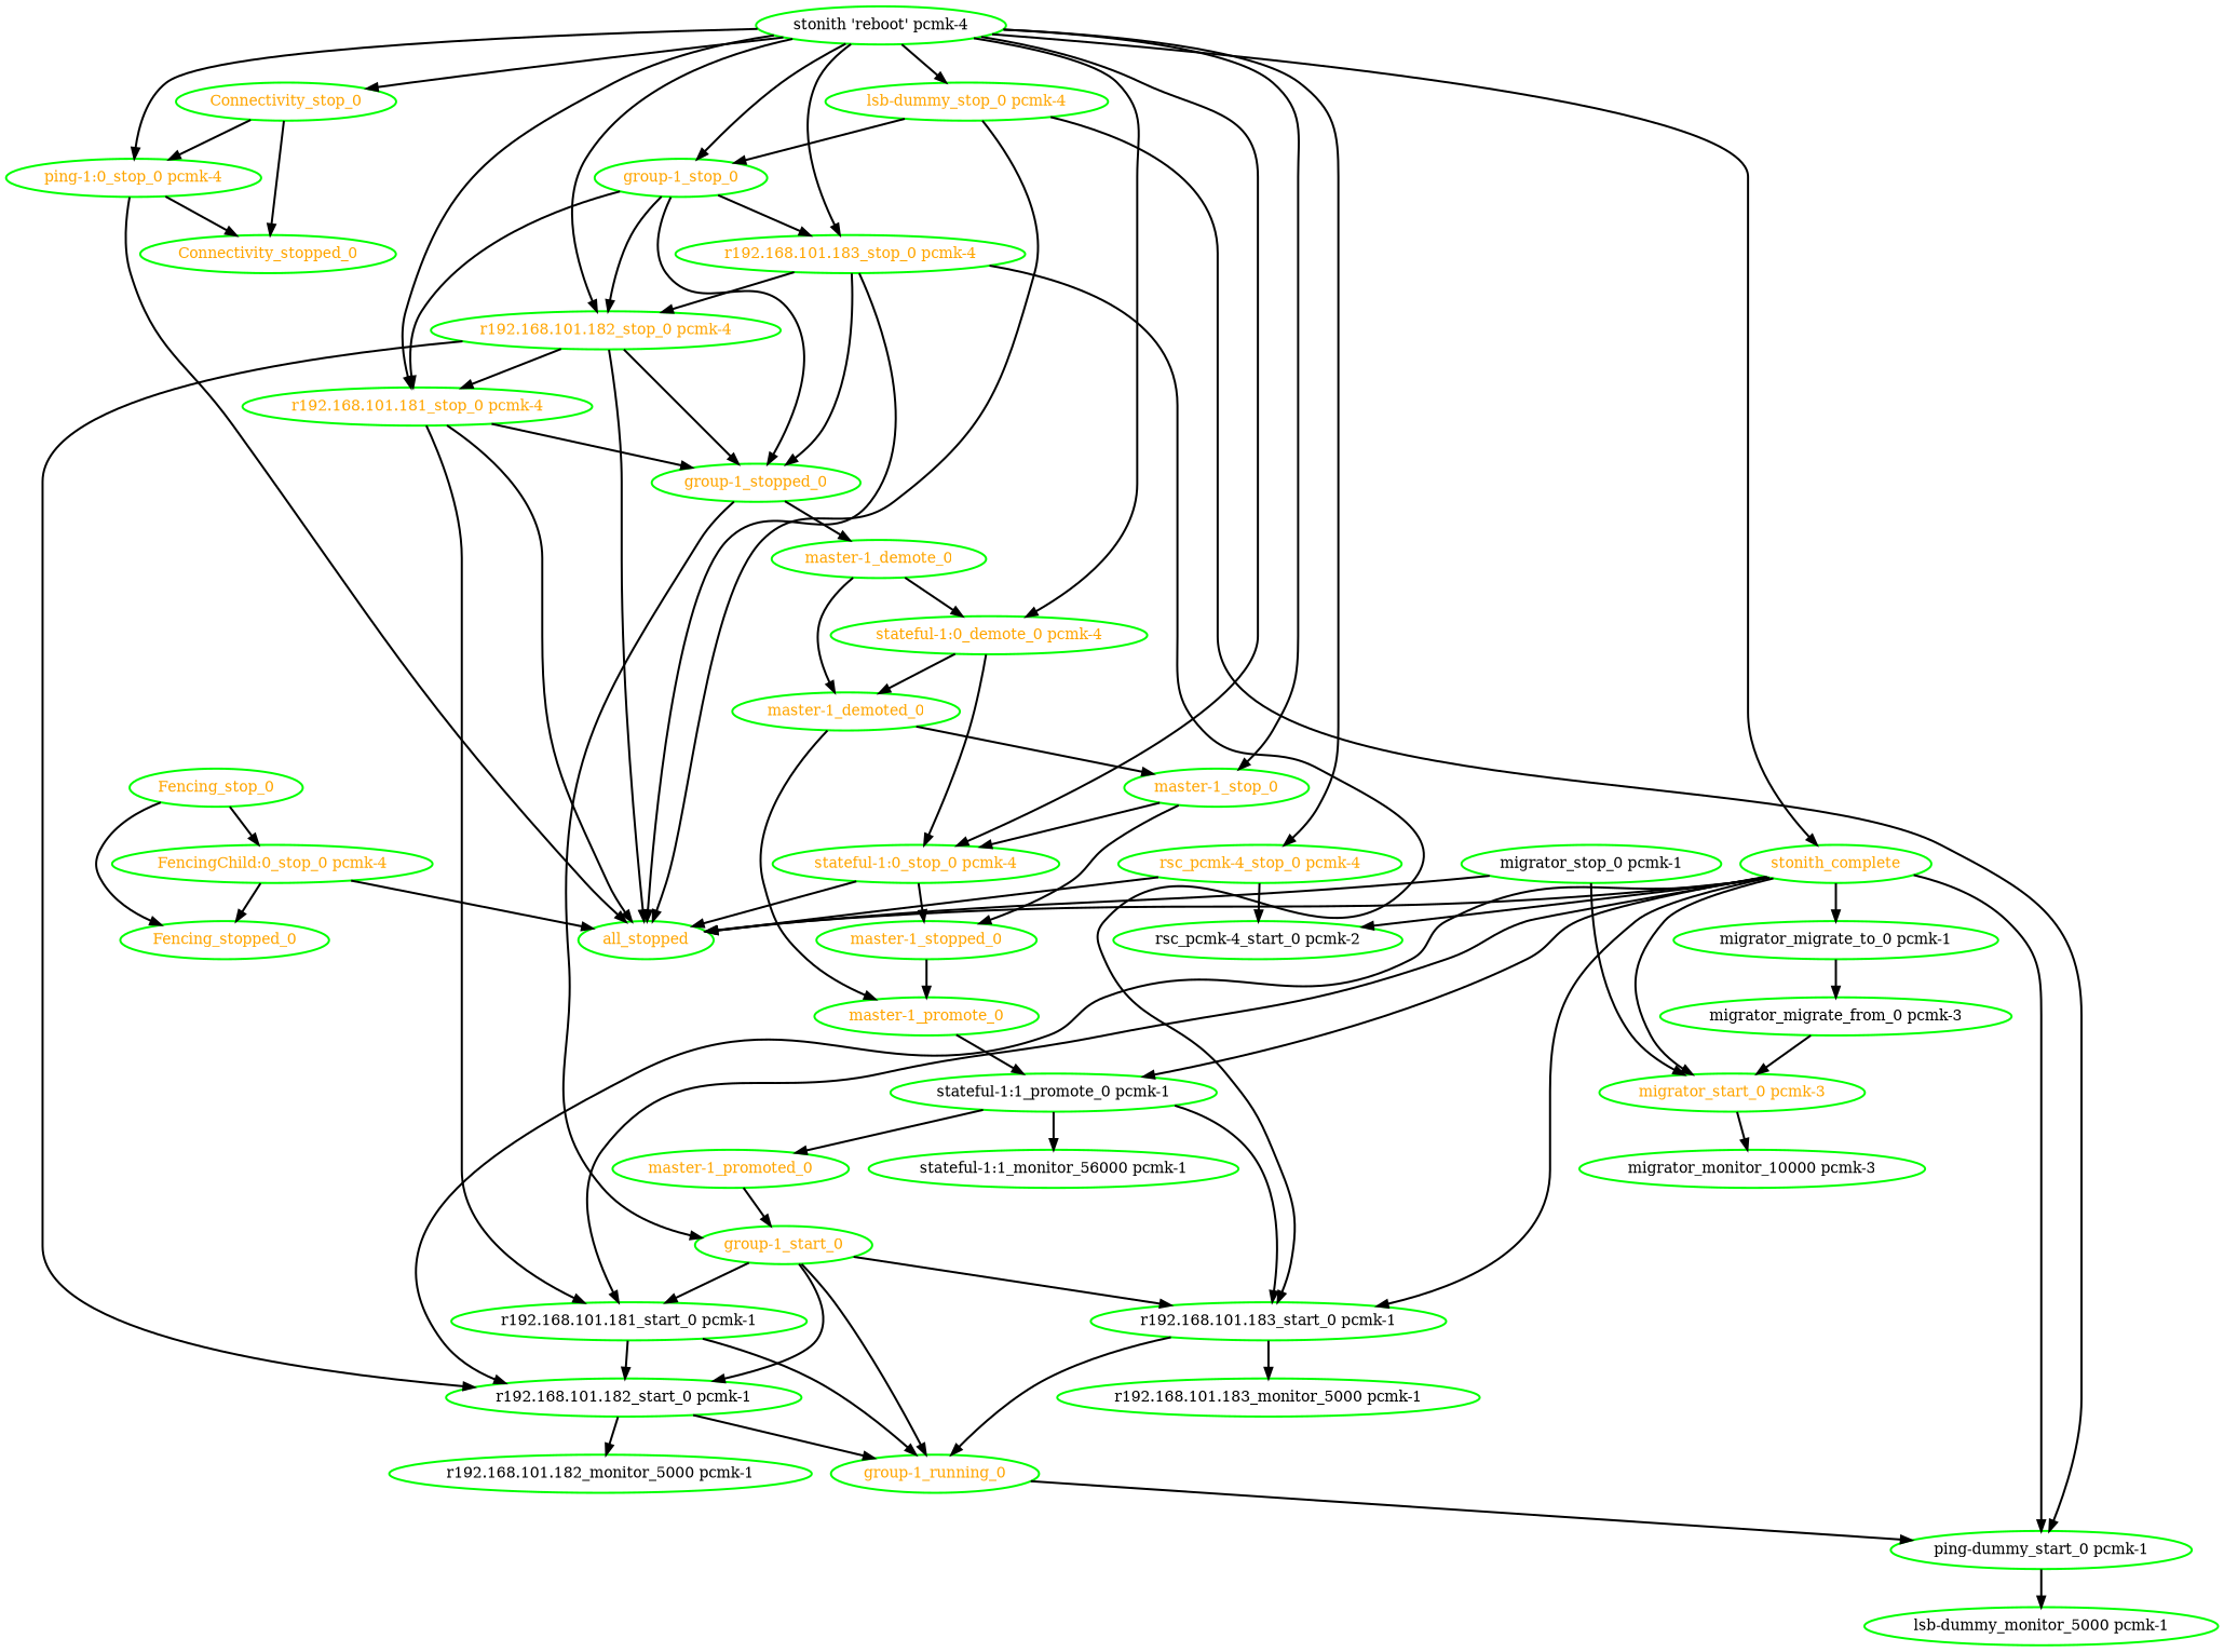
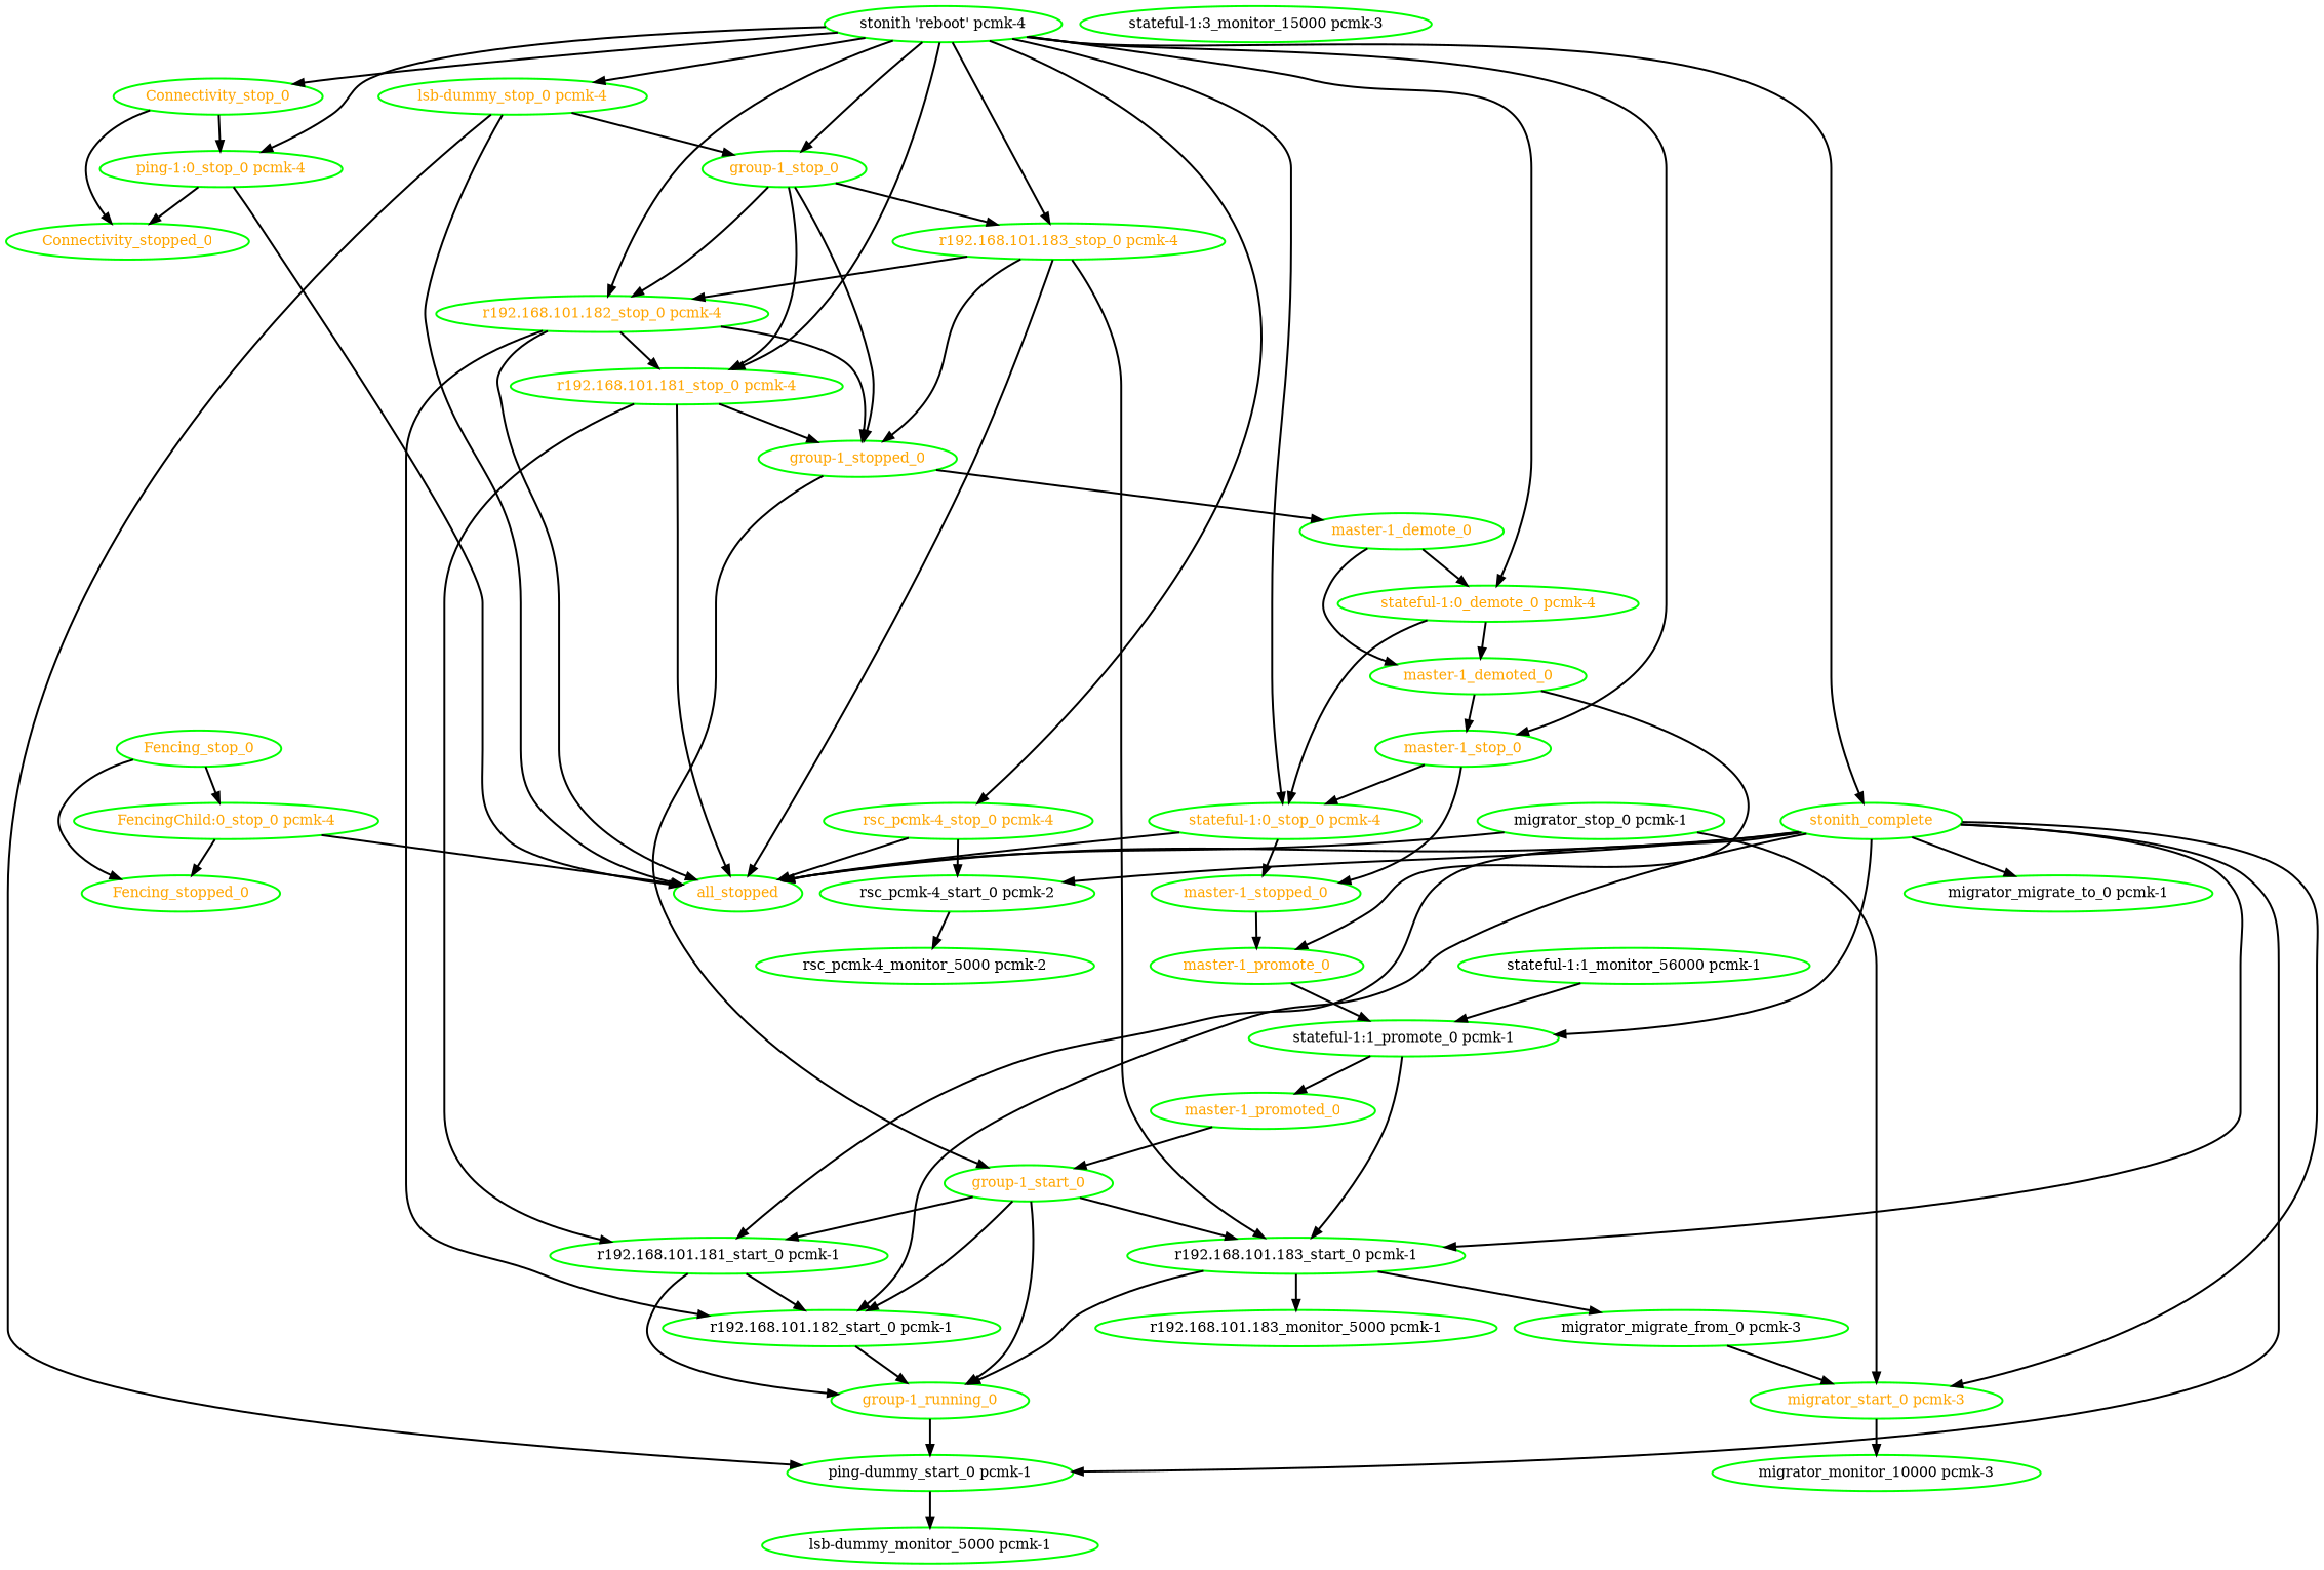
  digraph {
    node [color=green fontcolor=orange style=bold]
    edge [style=bold]
    Connectivity_stop_0
    Connectivity_stopped_0
    "ping-1:0_stop_0 pcmk-4"
    all_stopped
    "FencingChild:0_stop_0 pcmk-4"
    Fencing_stopped_0
    Fencing_stop_0
    n8 [fontcolor=black label="ping-dummy_start_0 pcmk-1"]
    "group-1_running_0"
    "lsb-dummy_monitor_5000 pcmk-1" [fontcolor=black]
    "group-1_start_0"
    "r192.168.101.181_start_0 pcmk-1" [fontcolor=black]
    "r192.168.101.182_start_0 pcmk-1" [fontcolor=black]
    "r192.168.101.183_start_0 pcmk-1" [fontcolor=black]
-   "r192.168.101.182_monitor_5000 pcmk-1" [fontcolor=black]
    "r192.168.101.183_monitor_5000 pcmk-1" [fontcolor=black]
    "group-1_stop_0"
    "group-1_stopped_0"
    "r192.168.101.181_stop_0 pcmk-4"
    "r192.168.101.182_stop_0 pcmk-4"
    "r192.168.101.183_stop_0 pcmk-4"
    "master-1_demote_0"
    "master-1_demoted_0"
    "stateful-1:0_demote_0 pcmk-4"
    "master-1_promote_0"
    "master-1_stop_0"
    "stateful-1:0_stop_0 pcmk-4"
    "lsb-dummy_stop_0 pcmk-4"
    "stateful-1:1_promote_0 pcmk-1" [fontcolor=black]
    "master-1_stopped_0"
    "master-1_promoted_0"
    n32 [fontcolor=black label="stateful-1:1_monitor_56000 pcmk-1"]
    "migrator_migrate_from_0 pcmk-3" [fontcolor=black]
    "migrator_start_0 pcmk-3"
    "migrator_monitor_10000 pcmk-3" [fontcolor=black]
    "migrator_stop_0 pcmk-1" [fontcolor=black]
    "migrator_migrate_to_0 pcmk-1" [fontcolor=black]
+   "rsc_pcmk-4_monitor_5000 pcmk-2" [fontcolor=black]
    "rsc_pcmk-4_start_0 pcmk-2" [fontcolor=black]
    "rsc_pcmk-4_stop_0 pcmk-4"
+   "stateful-1:3_monitor_15000 pcmk-3" [fontcolor=black]
    "stonith 'reboot' pcmk-4" [fontcolor=black]
    stonith_complete
    Connectivity_stop_0 -> Connectivity_stopped_0
    Connectivity_stop_0 -> "ping-1:0_stop_0 pcmk-4"
    "ping-1:0_stop_0 pcmk-4" -> Connectivity_stopped_0
    "ping-1:0_stop_0 pcmk-4" -> all_stopped
    "FencingChild:0_stop_0 pcmk-4" -> all_stopped
    "FencingChild:0_stop_0 pcmk-4" -> Fencing_stopped_0
    Fencing_stop_0 -> "FencingChild:0_stop_0 pcmk-4"
    Fencing_stop_0 -> Fencing_stopped_0
    n8 -> "lsb-dummy_monitor_5000 pcmk-1"
    "group-1_running_0" -> n8
    "group-1_start_0" -> "group-1_running_0"
    "group-1_start_0" -> "r192.168.101.181_start_0 pcmk-1"
    "group-1_start_0" -> "r192.168.101.182_start_0 pcmk-1"
    "group-1_start_0" -> "r192.168.101.183_start_0 pcmk-1"
    "r192.168.101.181_start_0 pcmk-1" -> "group-1_running_0"
    "r192.168.101.181_start_0 pcmk-1" -> "r192.168.101.182_start_0 pcmk-1"
    "r192.168.101.182_start_0 pcmk-1" -> "group-1_running_0"
-   "r192.168.101.182_start_0 pcmk-1" -> "r192.168.101.182_monitor_5000 pcmk-1"
    "r192.168.101.183_start_0 pcmk-1" -> "group-1_running_0"
    "r192.168.101.183_start_0 pcmk-1" -> "r192.168.101.183_monitor_5000 pcmk-1"
    "group-1_stop_0" -> "group-1_stopped_0"
    "group-1_stop_0" -> "r192.168.101.181_stop_0 pcmk-4"
    "group-1_stop_0" -> "r192.168.101.182_stop_0 pcmk-4"
    "group-1_stop_0" -> "r192.168.101.183_stop_0 pcmk-4"
    "group-1_stopped_0" -> "group-1_start_0"
    "group-1_stopped_0" -> "master-1_demote_0"
    "r192.168.101.181_stop_0 pcmk-4" -> all_stopped
    "r192.168.101.181_stop_0 pcmk-4" -> "r192.168.101.181_start_0 pcmk-1"
    "r192.168.101.181_stop_0 pcmk-4" -> "group-1_stopped_0"
    "r192.168.101.182_stop_0 pcmk-4" -> all_stopped
    "r192.168.101.182_stop_0 pcmk-4" -> "r192.168.101.182_start_0 pcmk-1"
    "r192.168.101.182_stop_0 pcmk-4" -> "group-1_stopped_0"
    "r192.168.101.182_stop_0 pcmk-4" -> "r192.168.101.181_stop_0 pcmk-4"
    "r192.168.101.183_stop_0 pcmk-4" -> all_stopped
    "r192.168.101.183_stop_0 pcmk-4" -> "r192.168.101.183_start_0 pcmk-1"
    "r192.168.101.183_stop_0 pcmk-4" -> "group-1_stopped_0"
    "r192.168.101.183_stop_0 pcmk-4" -> "r192.168.101.182_stop_0 pcmk-4"
    "master-1_demote_0" -> "master-1_demoted_0"
    "master-1_demote_0" -> "stateful-1:0_demote_0 pcmk-4"
    "master-1_demoted_0" -> "master-1_promote_0"
    "master-1_demoted_0" -> "master-1_stop_0"
    "stateful-1:0_demote_0 pcmk-4" -> "master-1_demoted_0"
    "stateful-1:0_demote_0 pcmk-4" -> "stateful-1:0_stop_0 pcmk-4"
    "master-1_promote_0" -> "stateful-1:1_promote_0 pcmk-1"
    "master-1_stop_0" -> "stateful-1:0_stop_0 pcmk-4"
    "master-1_stop_0" -> "master-1_stopped_0"
    "stateful-1:0_stop_0 pcmk-4" -> all_stopped
    "stateful-1:0_stop_0 pcmk-4" -> "master-1_stopped_0"
    "lsb-dummy_stop_0 pcmk-4" -> all_stopped
    "lsb-dummy_stop_0 pcmk-4" -> n8
    "lsb-dummy_stop_0 pcmk-4" -> "group-1_stop_0"
    "stateful-1:1_promote_0 pcmk-1" -> "r192.168.101.183_start_0 pcmk-1"
    "stateful-1:1_promote_0 pcmk-1" -> "master-1_promoted_0"
-   "stateful-1:1_promote_0 pcmk-1" -> n32
+   n32 -> "stateful-1:1_promote_0 pcmk-1"
    "master-1_stopped_0" -> "master-1_promote_0"
    "master-1_promoted_0" -> "group-1_start_0"
    "migrator_migrate_from_0 pcmk-3" -> "migrator_start_0 pcmk-3"
    "migrator_start_0 pcmk-3" -> "migrator_monitor_10000 pcmk-3"
    "migrator_stop_0 pcmk-1" -> all_stopped
    "migrator_stop_0 pcmk-1" -> "migrator_start_0 pcmk-3"
-   "migrator_migrate_to_0 pcmk-1" -> "migrator_migrate_from_0 pcmk-3"
+   "r192.168.101.183_start_0 pcmk-1" -> "migrator_migrate_from_0 pcmk-3"
+   "rsc_pcmk-4_start_0 pcmk-2" -> "rsc_pcmk-4_monitor_5000 pcmk-2"
    "rsc_pcmk-4_stop_0 pcmk-4" -> all_stopped
    "rsc_pcmk-4_stop_0 pcmk-4" -> "rsc_pcmk-4_start_0 pcmk-2"
    "stonith 'reboot' pcmk-4" -> Connectivity_stop_0
    "stonith 'reboot' pcmk-4" -> "ping-1:0_stop_0 pcmk-4"
    "stonith 'reboot' pcmk-4" -> "group-1_stop_0"
    "stonith 'reboot' pcmk-4" -> "r192.168.101.181_stop_0 pcmk-4"
    "stonith 'reboot' pcmk-4" -> "r192.168.101.182_stop_0 pcmk-4"
    "stonith 'reboot' pcmk-4" -> "r192.168.101.183_stop_0 pcmk-4"
    "stonith 'reboot' pcmk-4" -> "stateful-1:0_demote_0 pcmk-4"
    "stonith 'reboot' pcmk-4" -> "master-1_stop_0"
    "stonith 'reboot' pcmk-4" -> "stateful-1:0_stop_0 pcmk-4"
    "stonith 'reboot' pcmk-4" -> "lsb-dummy_stop_0 pcmk-4"
    "stonith 'reboot' pcmk-4" -> "rsc_pcmk-4_stop_0 pcmk-4"
    "stonith 'reboot' pcmk-4" -> stonith_complete
    stonith_complete -> all_stopped
    stonith_complete -> n8
    stonith_complete -> "r192.168.101.181_start_0 pcmk-1"
    stonith_complete -> "r192.168.101.182_start_0 pcmk-1"
    stonith_complete -> "r192.168.101.183_start_0 pcmk-1"
    stonith_complete -> "stateful-1:1_promote_0 pcmk-1"
    stonith_complete -> "migrator_start_0 pcmk-3"
    stonith_complete -> "migrator_migrate_to_0 pcmk-1"
    stonith_complete -> "rsc_pcmk-4_start_0 pcmk-2"
  }
